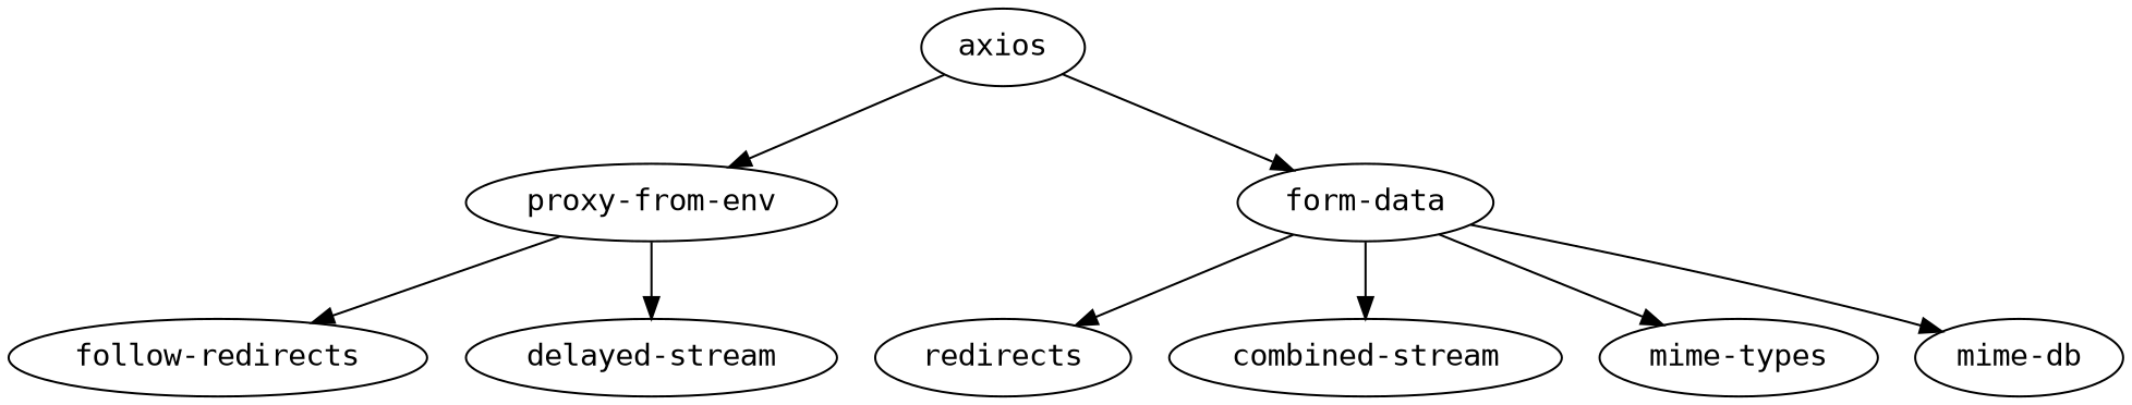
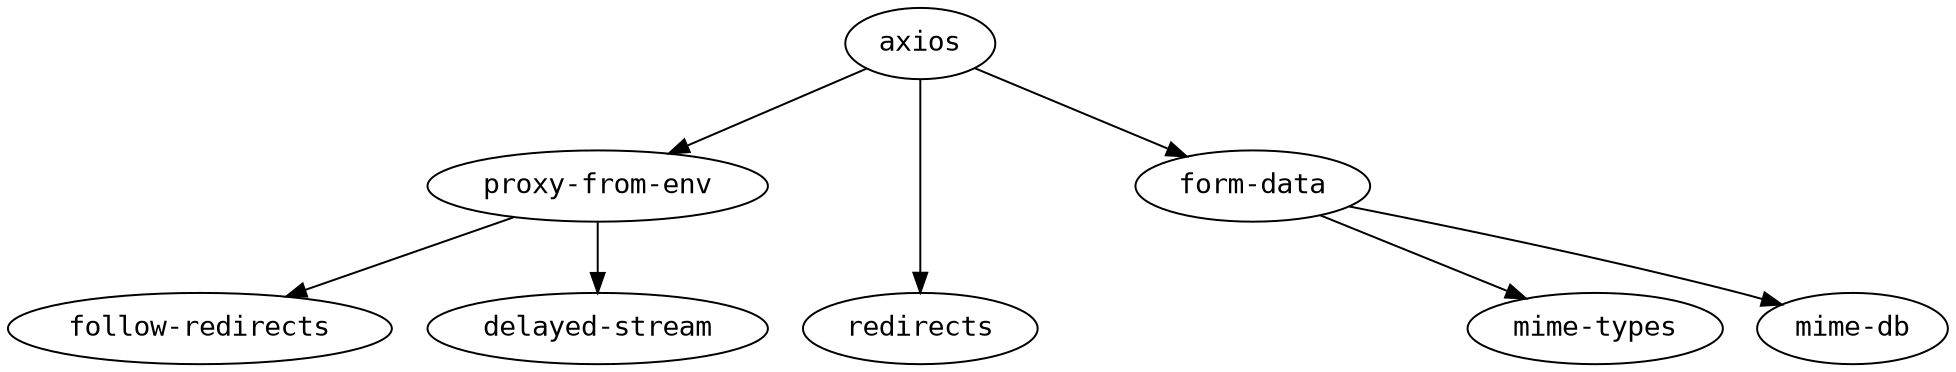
  digraph {
    fontname="DejaVu Sans Mono"
    node [fontname="DejaVu Sans Mono"]
    edge [fontname="DejaVu Sans Mono"]
    axios
    "proxy-from-env"
    "form-data"
    "follow-redirects"
    "delayed-stream"
-   "combined-stream"
    n7 [label=redirects]
    "mime-types"
    "mime-db"
    axios -> "proxy-from-env"
    axios -> "form-data"
    "proxy-from-env" -> "follow-redirects"
    "proxy-from-env" -> "delayed-stream"
-   "form-data" -> "combined-stream"
-   "form-data" -> n7
+   axios -> n7
    "form-data" -> "mime-types"
    "form-data" -> "mime-db"
  }
